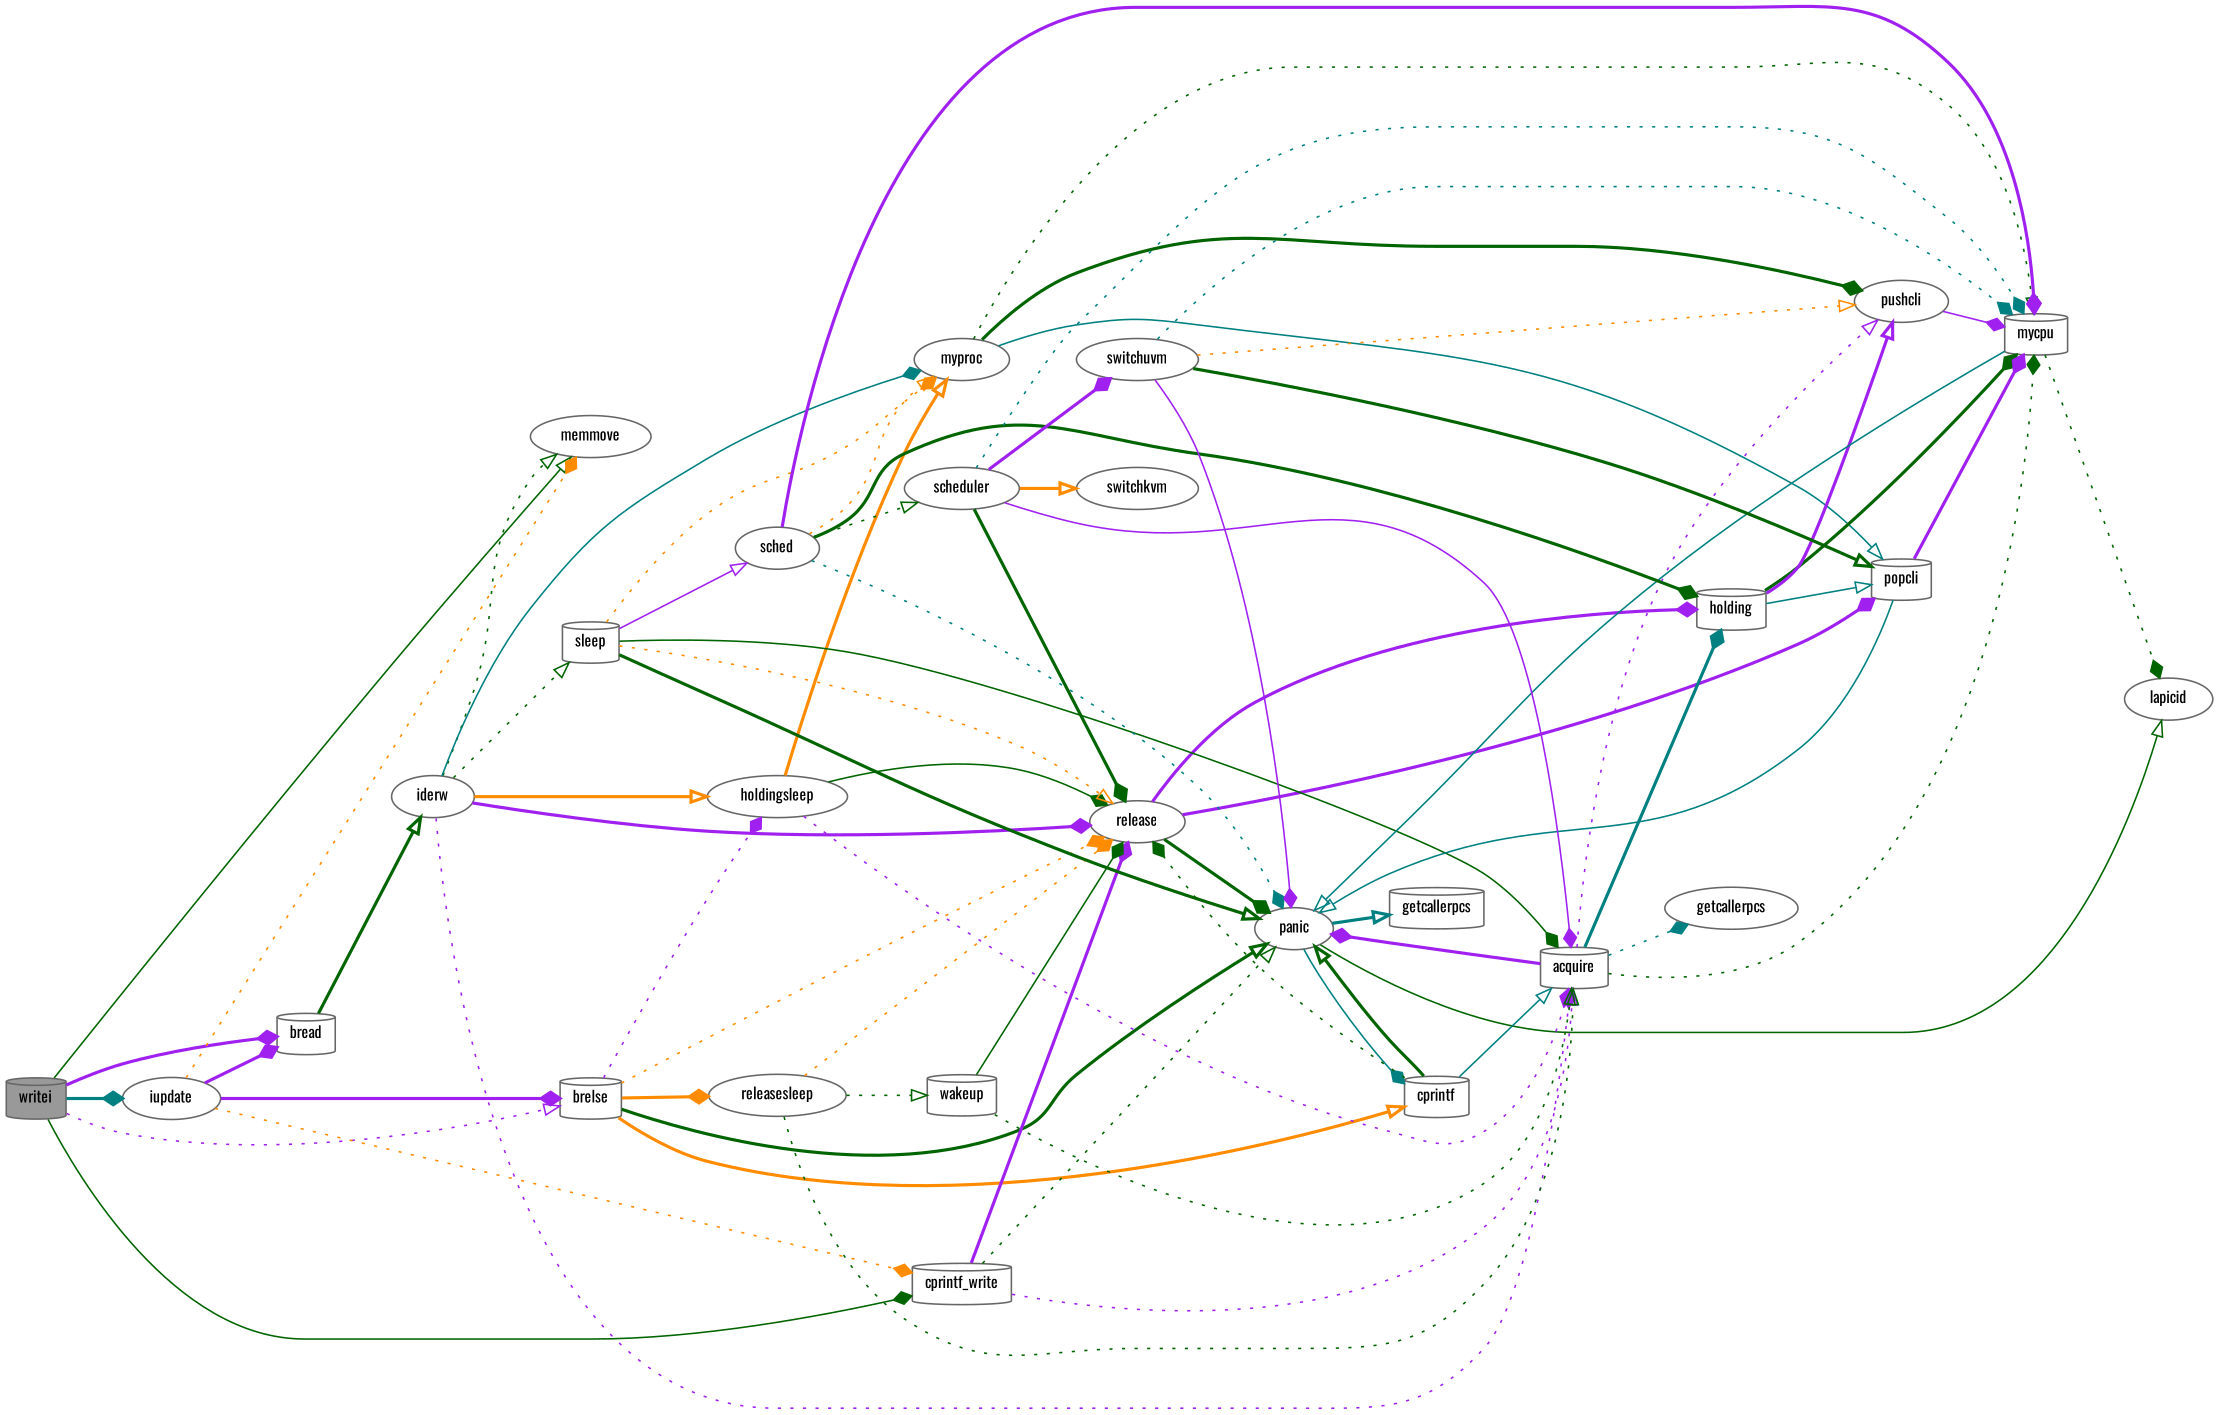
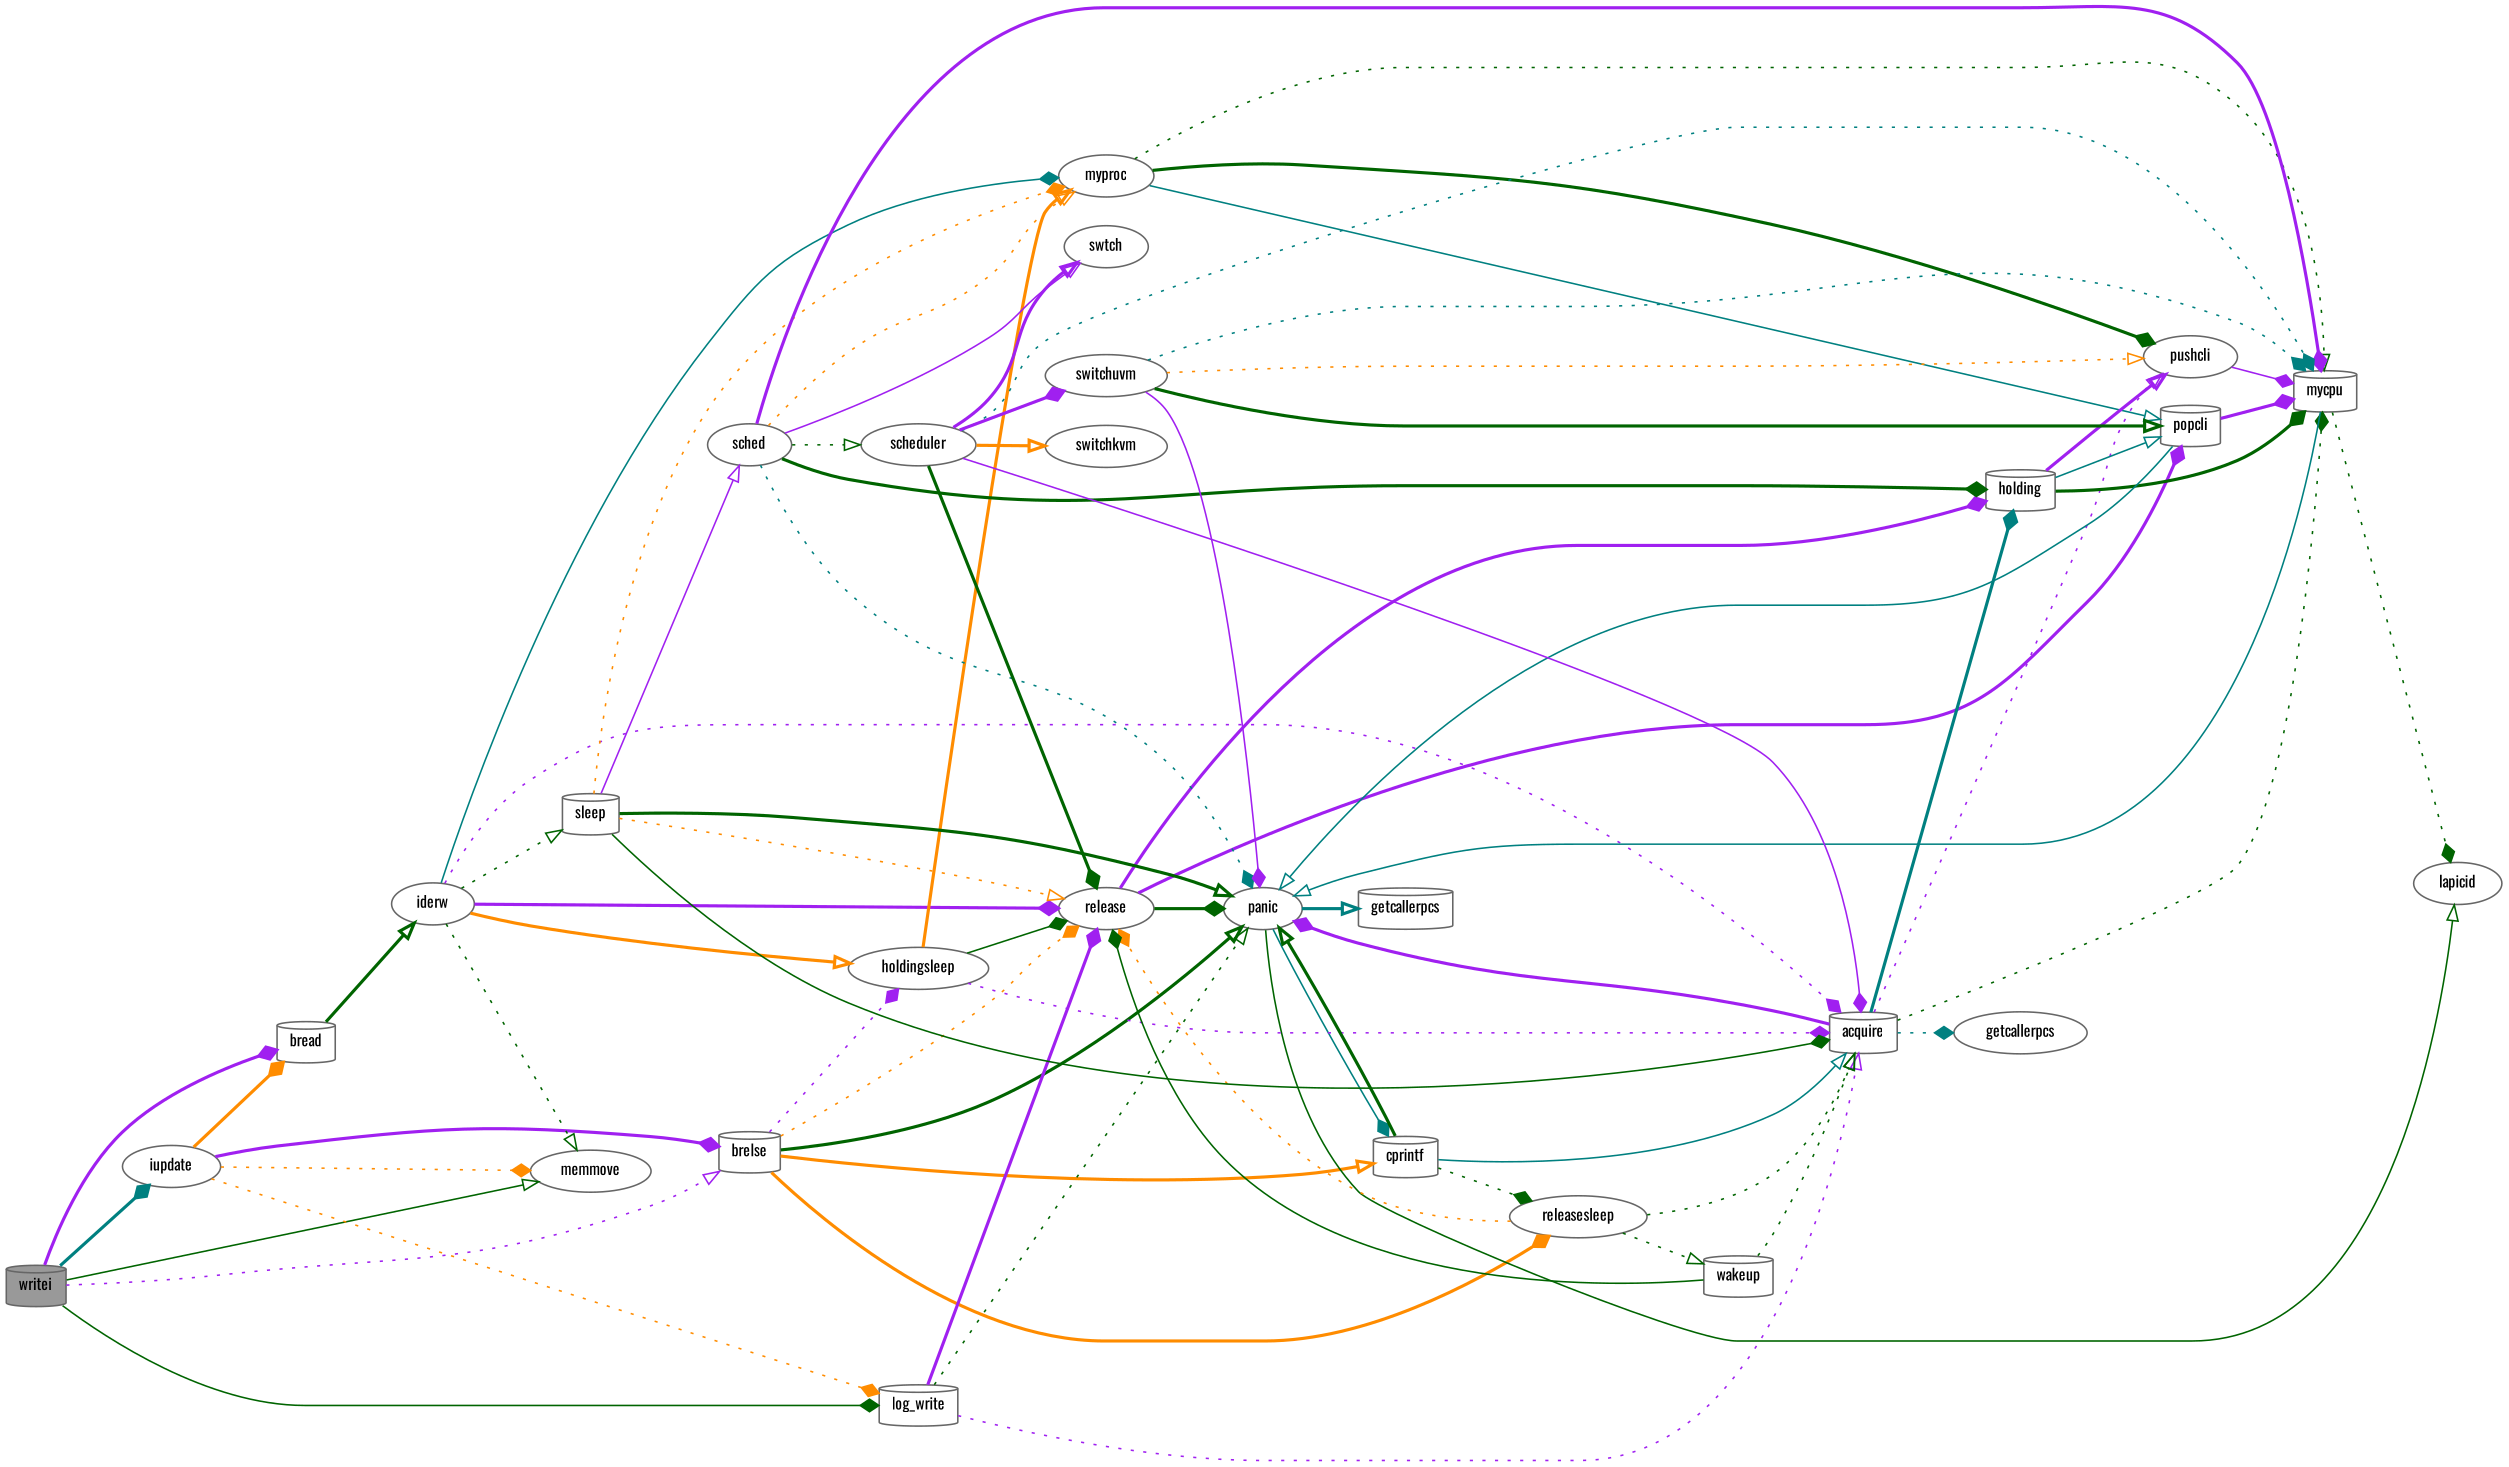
  digraph {
    fontname=Oswald
    rankdir=LR
    node [color=grey40 fillcolor=white fontname=Oswald fontsize=10 shape=ellipse style=filled]
    edge [arrowhead=diamond color=darkgreen fontname=Oswald fontsize=10 labelfontname=Helvetica labelfontsize=10 style=bold]
    n1 [color=gray40 fillcolor=grey60 fontcolor=black height=0.2 label=writei shape=cylinder width=0.4]
    n2 [height=0.2 label=bread shape=cylinder width=0.4]
    n3 [height=0.2 label=memmove width=0.4]
    n4 [height=0.2 label=brelse shape=cylinder width=0.4]
    n5 [height=0.2 label=iupdate width=0.4]
-   n6 [height=0.2 label=cprintf_write shape=cylinder width=0.4]
+   n6 [height=0.2 label=log_write shape=cylinder width=0.4]
    n7 [height=0.2 label=iderw width=0.4]
    n8 [height=0.2 label=panic width=0.4]
    n9 [height=0.2 label=release width=0.4]
    n10 [height=0.2 label=holdingsleep width=0.4]
    n11 [height=0.2 label=cprintf shape=cylinder width=0.4]
    n12 [height=0.2 label=releasesleep width=0.4]
    n13 [height=0.2 label=acquire shape=cylinder width=0.4]
    n14 [height=0.2 label=sleep shape=cylinder width=0.4]
    n15 [height=0.2 label=myproc width=0.4]
    n16 [height=0.2 label=getcallerpcs width=0.4]
    n17 [height=0.2 label=holding shape=cylinder width=0.4]
    n18 [height=0.2 label=mycpu shape=cylinder width=0.4]
    n19 [height=0.2 label=pushcli width=0.4]
    n20 [height=0.2 label=lapicid width=0.4]
    n21 [height=0.2 label=getcallerpcs shape=cylinder width=0.4]
    n22 [height=0.2 label=popcli shape=cylinder width=0.4]
    n23 [height=0.2 label=sched width=0.4]
    n24 [height=0.2 label=scheduler width=0.4]
+   n25 [height=0.2 label=swtch width=0.4]
    n26 [height=0.2 label=switchkvm width=0.4]
    n27 [height=0.2 label=switchuvm width=0.4]
    n28 [height=0.2 label=wakeup shape=cylinder width=0.4]
    n1 -> n2 [color=purple]
    n1 -> n3 [arrowhead=onormal style=solid]
    n1 -> n4 [arrowhead=onormal color=purple style=dotted]
    n1 -> n5 [color=teal]
    n1 -> n6 [style=solid]
    n2 -> n7 [arrowhead=onormal]
    n4 -> n8 [arrowhead=onormal]
    n4 -> n9 [color=darkorange style=dotted]
    n4 -> n10 [color=purple style=dotted]
    n4 -> n11 [arrowhead=onormal color=darkorange]
    n4 -> n12 [color=darkorange]
-   n5 -> n2 [color=purple]
+   n5 -> n2 [color=darkorange]
    n5 -> n3 [color=darkorange style=dotted]
    n5 -> n4 [color=purple]
    n5 -> n6 [color=darkorange style=dotted]
    n6 -> n8 [arrowhead=onormal style=dotted]
    n6 -> n9 [color=purple]
    n6 -> n13 [arrowhead=onormal color=purple style=dotted]
    n7 -> n3 [arrowhead=onormal style=dotted]
    n7 -> n9 [color=purple]
    n7 -> n10 [arrowhead=onormal color=darkorange]
    n7 -> n13 [color=purple style=dotted]
    n7 -> n14 [arrowhead=onormal style=dotted]
    n7 -> n15 [color=teal style=solid]
    n8 -> n11 [color=teal style=solid]
    n8 -> n20 [arrowhead=onormal style=solid]
    n8 -> n21 [arrowhead=onormal color=teal]
    n9 -> n8
    n9 -> n17 [color=purple]
    n9 -> n22 [color=purple]
    n10 -> n9 [style=solid]
    n10 -> n13 [color=purple style=dotted]
    n10 -> n15 [arrowhead=onormal color=darkorange]
    n11 -> n8 [arrowhead=onormal]
-   n11 -> n9 [style=dotted]
+   n11 -> n12 [style=dotted]
    n11 -> n13 [arrowhead=onormal color=teal style=solid]
    n12 -> n9 [color=darkorange style=dotted]
    n12 -> n13 [arrowhead=onormal style=dotted]
    n12 -> n28 [arrowhead=onormal style=dotted]
    n13 -> n8 [color=purple]
    n13 -> n16 [color=teal style=dotted]
    n13 -> n17 [color=teal]
    n13 -> n18 [style=dotted]
    n13 -> n19 [arrowhead=onormal color=purple style=dotted]
    n14 -> n8 [arrowhead=onormal]
    n14 -> n9 [arrowhead=onormal color=darkorange style=dotted]
    n14 -> n13 [style=solid]
    n14 -> n15 [color=darkorange style=dotted]
    n14 -> n23 [arrowhead=onormal color=purple style=solid]
    n15 -> n18 [arrowhead=onormal style=dotted]
    n15 -> n19
    n15 -> n22 [arrowhead=onormal color=teal style=solid]
    n17 -> n18
    n17 -> n19 [arrowhead=onormal color=purple]
    n17 -> n22 [arrowhead=onormal color=teal style=solid]
    n18 -> n8 [arrowhead=onormal color=teal style=solid]
    n18 -> n20 [style=dotted]
    n19 -> n18 [color=purple style=solid]
    n22 -> n8 [arrowhead=onormal color=teal style=solid]
    n22 -> n18 [color=purple]
    n23 -> n8 [color=teal style=dotted]
    n23 -> n15 [arrowhead=onormal color=darkorange style=dotted]
    n23 -> n17
    n23 -> n18 [color=purple]
    n23 -> n24 [arrowhead=onormal style=dotted]
+   n23 -> n25 [arrowhead=onormal color=purple style=solid]
    n24 -> n9
    n24 -> n13 [color=purple style=solid]
    n24 -> n18 [color=teal style=dotted]
+   n24 -> n25 [arrowhead=onormal color=purple]
    n24 -> n26 [arrowhead=onormal color=darkorange]
    n24 -> n27 [color=purple]
    n27 -> n8 [color=purple style=solid]
    n27 -> n18 [color=teal style=dotted]
    n27 -> n19 [arrowhead=onormal color=darkorange style=dotted]
    n27 -> n22 [arrowhead=onormal]
    n28 -> n9 [style=solid]
    n28 -> n13 [arrowhead=onormal style=dotted]
  }
